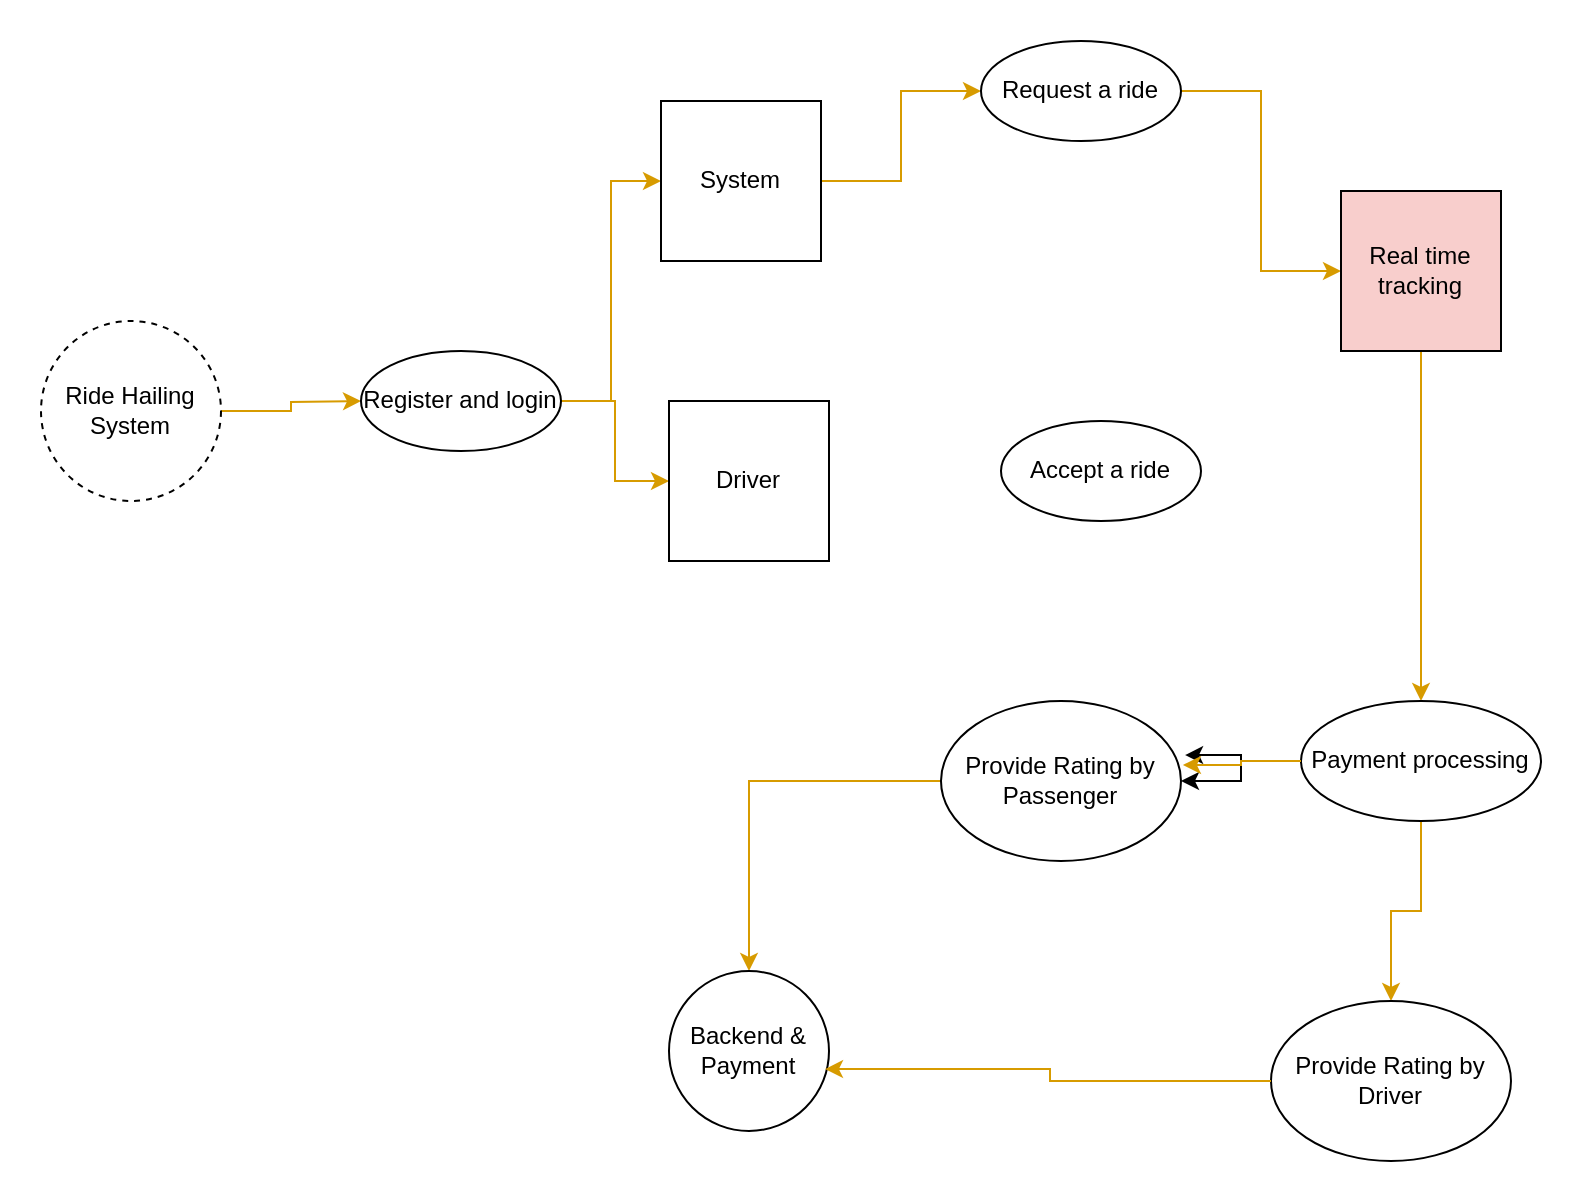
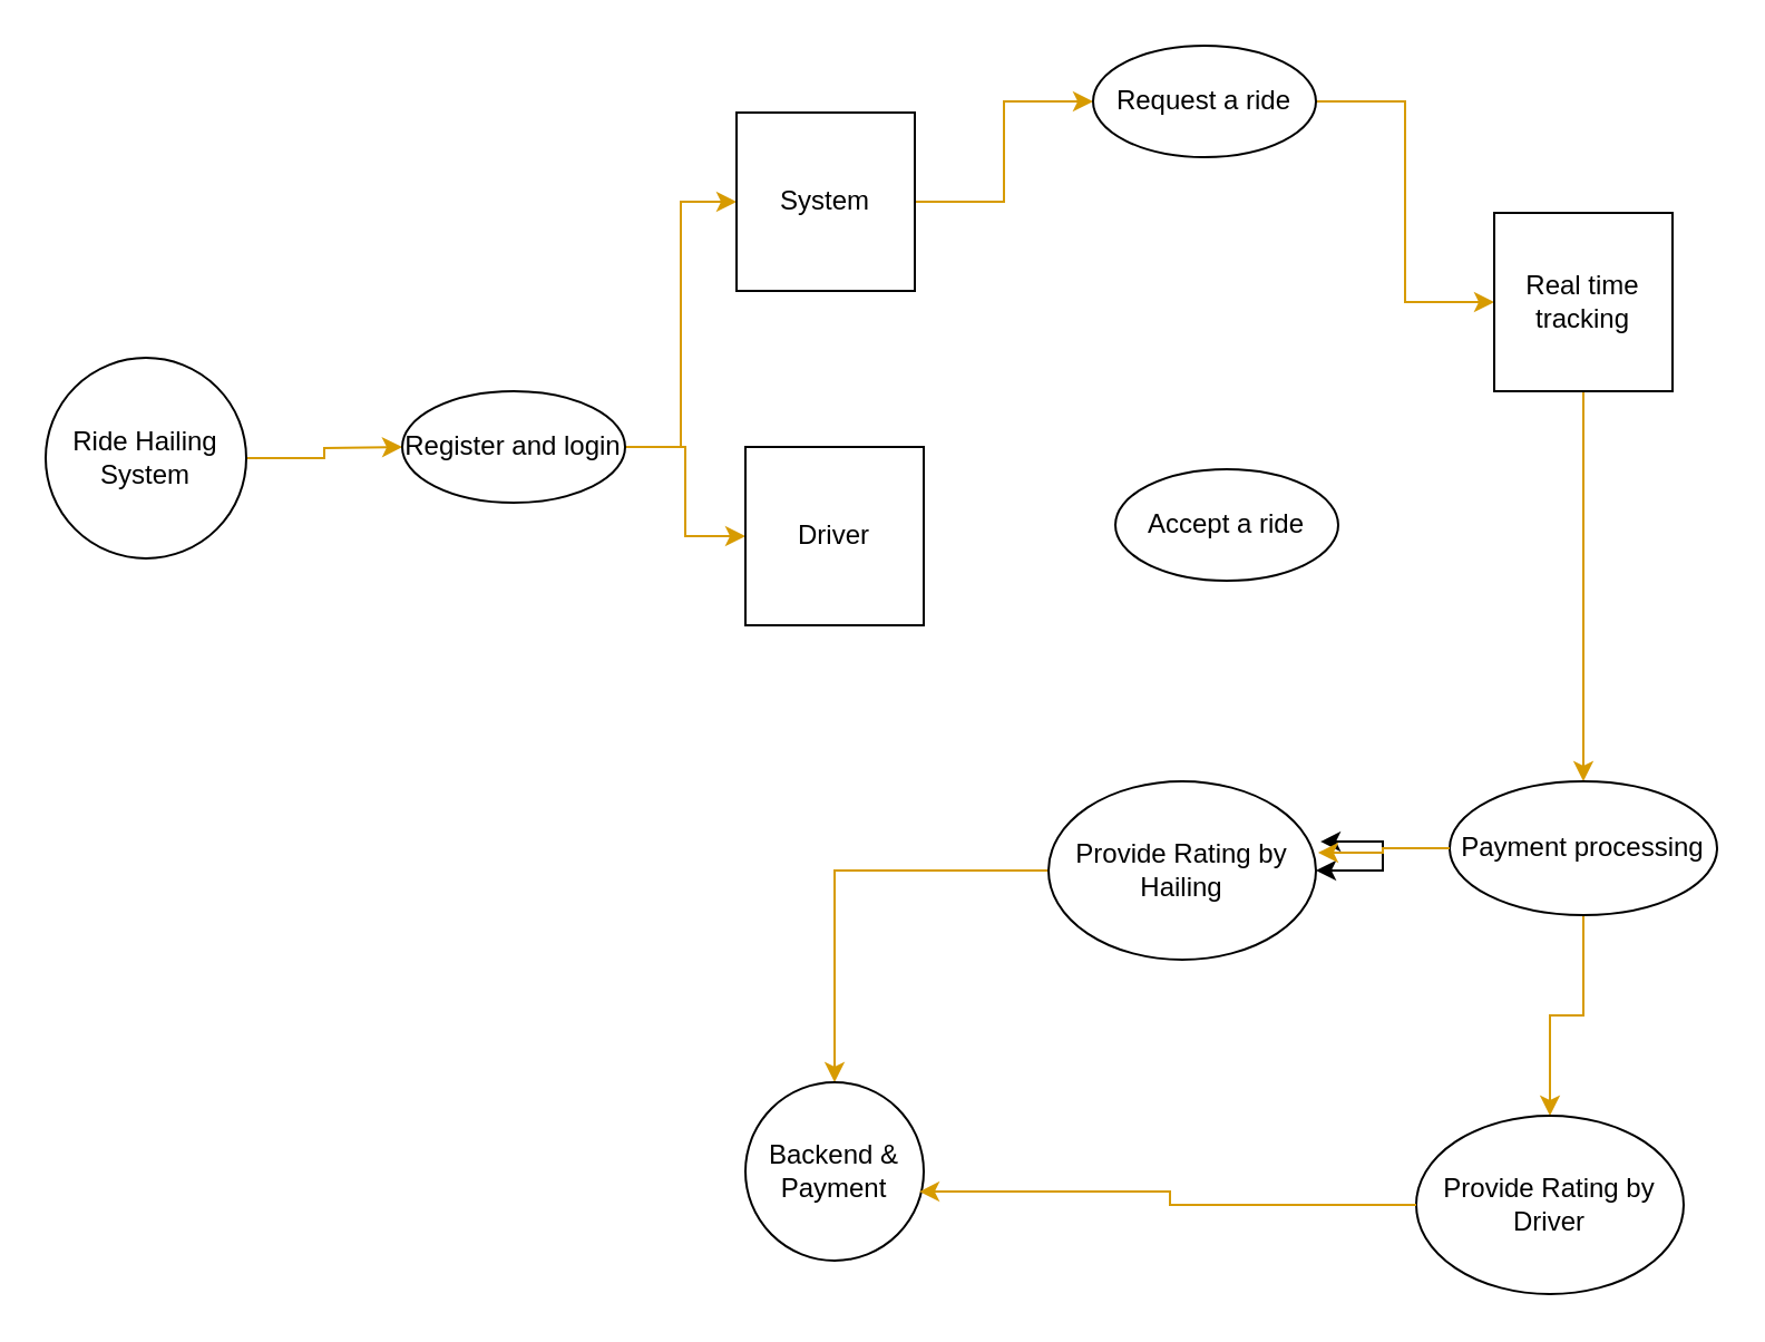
  <mxCell id="0" />
  <mxCell id="1" parent="0" />
  <mxCell id="2" style="edgeStyle=orthogonalEdgeStyle;rounded=0;orthogonalLoop=1;jettySize=auto;html=1;fillColor=#ffe6cc;strokeColor=#d79b00;" edge="1" parent="1" source="3"><mxGeometry relative="1" as="geometry"><mxPoint x="180" y="200" as="targetPoint" /></mxGeometry></mxCell>
- <mxCell id="3" value="Ride Hailing System" style="ellipse;whiteSpace=wrap;html=1;aspect=fixed;dashed=1;" vertex="1" parent="1"><mxGeometry x="20" y="160" width="90" height="90" as="geometry" /></mxCell>
+ <mxCell id="3" value="Ride Hailing System" style="ellipse;whiteSpace=wrap;html=1;aspect=fixed;" vertex="1" parent="1"><mxGeometry x="20" y="160" width="90" height="90" as="geometry" /></mxCell>
  <mxCell id="4" style="edgeStyle=orthogonalEdgeStyle;rounded=0;orthogonalLoop=1;jettySize=auto;html=1;exitX=1;exitY=0.5;exitDx=0;exitDy=0;entryX=0;entryY=0.5;entryDx=0;entryDy=0;fillColor=#ffe6cc;strokeColor=#d79b00;" edge="1" parent="1" source="6" target="8"><mxGeometry relative="1" as="geometry" /></mxCell>
  <mxCell id="5" style="edgeStyle=orthogonalEdgeStyle;rounded=0;orthogonalLoop=1;jettySize=auto;html=1;entryX=0;entryY=0.5;entryDx=0;entryDy=0;fillColor=#ffe6cc;strokeColor=#d79b00;" edge="1" parent="1" source="6" target="9"><mxGeometry relative="1" as="geometry" /></mxCell>
  <mxCell id="6" value="Register and login" style="ellipse;whiteSpace=wrap;html=1;" vertex="1" parent="1"><mxGeometry x="180" y="175" width="100" height="50" as="geometry" /></mxCell>
  <mxCell id="7" style="edgeStyle=orthogonalEdgeStyle;rounded=0;orthogonalLoop=1;jettySize=auto;html=1;entryX=0;entryY=0.5;entryDx=0;entryDy=0;fillColor=#ffe6cc;strokeColor=#d79b00;" edge="1" parent="1" source="8" target="11"><mxGeometry relative="1" as="geometry" /></mxCell>
  <mxCell id="8" value="System" style="whiteSpace=wrap;html=1;aspect=fixed;" vertex="1" parent="1"><mxGeometry x="330" y="50" width="80" height="80" as="geometry" /></mxCell>
  <mxCell id="9" value="Driver" style="whiteSpace=wrap;html=1;aspect=fixed;" vertex="1" parent="1"><mxGeometry x="334" y="200" width="80" height="80" as="geometry" /></mxCell>
  <mxCell id="10" style="edgeStyle=orthogonalEdgeStyle;rounded=0;orthogonalLoop=1;jettySize=auto;html=1;entryX=0;entryY=0.5;entryDx=0;entryDy=0;fillColor=#ffe6cc;strokeColor=#d79b00;" edge="1" parent="1" source="11" target="14"><mxGeometry relative="1" as="geometry" /></mxCell>
  <mxCell id="11" value="Request a ride" style="ellipse;whiteSpace=wrap;html=1;" vertex="1" parent="1"><mxGeometry x="490" y="20" width="100" height="50" as="geometry" /></mxCell>
  <mxCell id="12" value="Accept a ride" style="ellipse;whiteSpace=wrap;html=1;" vertex="1" parent="1"><mxGeometry x="500" y="210" width="100" height="50" as="geometry" /></mxCell>
  <mxCell id="13" style="edgeStyle=orthogonalEdgeStyle;rounded=0;orthogonalLoop=1;jettySize=auto;html=1;entryX=0.5;entryY=0;entryDx=0;entryDy=0;fillColor=#ffe6cc;strokeColor=#d79b00;" edge="1" parent="1" source="14" target="17"><mxGeometry relative="1" as="geometry" /></mxCell>
- <mxCell id="14" value="Real time tracking" style="whiteSpace=wrap;html=1;aspect=fixed;fillColor=#f8cecc;" vertex="1" parent="1"><mxGeometry x="670" y="95" width="80" height="80" as="geometry" /></mxCell>
+ <mxCell id="14" value="Real time tracking" style="whiteSpace=wrap;html=1;aspect=fixed;" vertex="1" parent="1"><mxGeometry x="670" y="95" width="80" height="80" as="geometry" /></mxCell>
  <mxCell id="15" value="" style="edgeStyle=orthogonalEdgeStyle;rounded=0;orthogonalLoop=1;jettySize=auto;html=1;" edge="1" parent="1" source="17" target="19"><mxGeometry relative="1" as="geometry" /></mxCell>
  <mxCell id="16" style="edgeStyle=orthogonalEdgeStyle;rounded=0;orthogonalLoop=1;jettySize=auto;html=1;entryX=0.5;entryY=0;entryDx=0;entryDy=0;fillColor=#ffe6cc;strokeColor=#d79b00;" edge="1" parent="1" source="17" target="22"><mxGeometry relative="1" as="geometry" /></mxCell>
  <mxCell id="17" value="Payment processing" style="ellipse;whiteSpace=wrap;html=1;" vertex="1" parent="1"><mxGeometry x="650" y="350" width="120" height="60" as="geometry" /></mxCell>
  <mxCell id="18" style="edgeStyle=orthogonalEdgeStyle;rounded=0;orthogonalLoop=1;jettySize=auto;html=1;entryX=0.5;entryY=0;entryDx=0;entryDy=0;fillColor=#ffe6cc;strokeColor=#d79b00;" edge="1" parent="1" source="19" target="23"><mxGeometry relative="1" as="geometry" /></mxCell>
- <mxCell id="19" value="Provide Rating by Passenger" style="ellipse;whiteSpace=wrap;html=1;" vertex="1" parent="1"><mxGeometry x="470" y="350" width="120" height="80" as="geometry" /></mxCell>
+ <mxCell id="19" value="Provide Rating by Hailing" style="ellipse;whiteSpace=wrap;html=1;" vertex="1" parent="1"><mxGeometry x="470" y="350" width="120" height="80" as="geometry" /></mxCell>
  <mxCell id="20" style="edgeStyle=orthogonalEdgeStyle;rounded=0;orthogonalLoop=1;jettySize=auto;html=1;entryX=1.017;entryY=0.338;entryDx=0;entryDy=0;entryPerimeter=0;" edge="1" parent="1" source="17" target="19"><mxGeometry relative="1" as="geometry" /></mxCell>
  <mxCell id="21" style="edgeStyle=orthogonalEdgeStyle;rounded=0;orthogonalLoop=1;jettySize=auto;html=1;entryX=1.008;entryY=0.4;entryDx=0;entryDy=0;entryPerimeter=0;fillColor=#ffe6cc;strokeColor=#d79b00;" edge="1" parent="1" source="17" target="19"><mxGeometry relative="1" as="geometry" /></mxCell>
  <mxCell id="22" value="Provide Rating by Driver" style="ellipse;whiteSpace=wrap;html=1;" vertex="1" parent="1"><mxGeometry x="635" y="500" width="120" height="80" as="geometry" /></mxCell>
  <mxCell id="23" value="Backend &amp;amp; Payment" style="ellipse;whiteSpace=wrap;html=1;aspect=fixed;" vertex="1" parent="1"><mxGeometry x="334" y="485" width="80" height="80" as="geometry" /></mxCell>
  <mxCell id="24" style="edgeStyle=orthogonalEdgeStyle;rounded=0;orthogonalLoop=1;jettySize=auto;html=1;entryX=0.975;entryY=0.613;entryDx=0;entryDy=0;entryPerimeter=0;fillColor=#ffe6cc;strokeColor=#d79b00;" edge="1" parent="1" source="22" target="23"><mxGeometry relative="1" as="geometry" /></mxCell>
